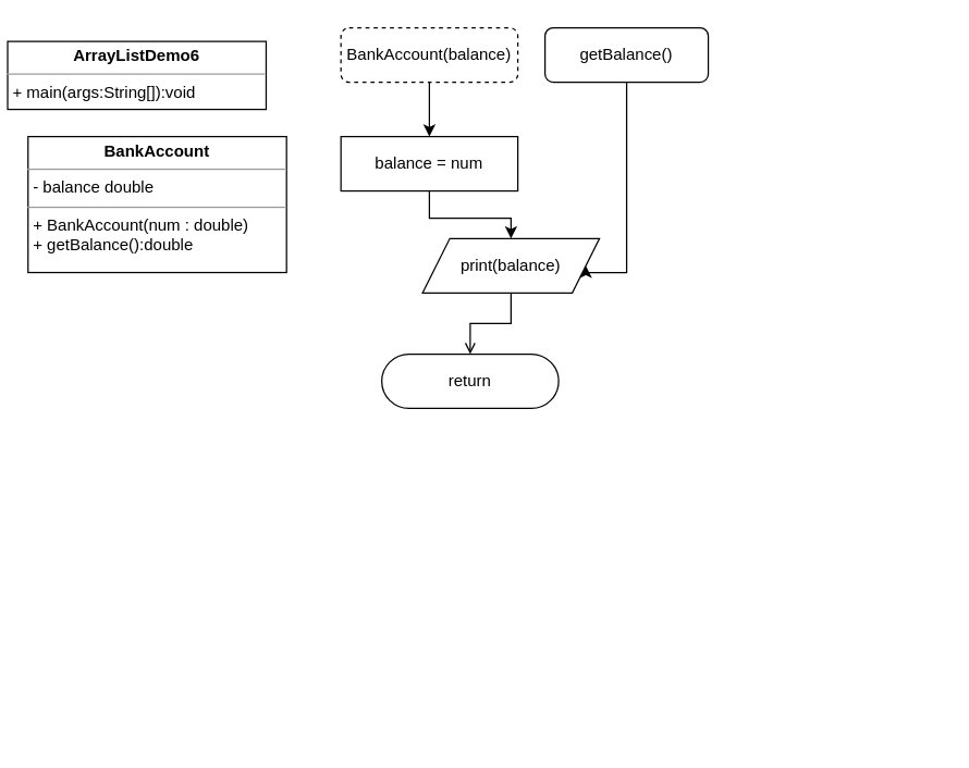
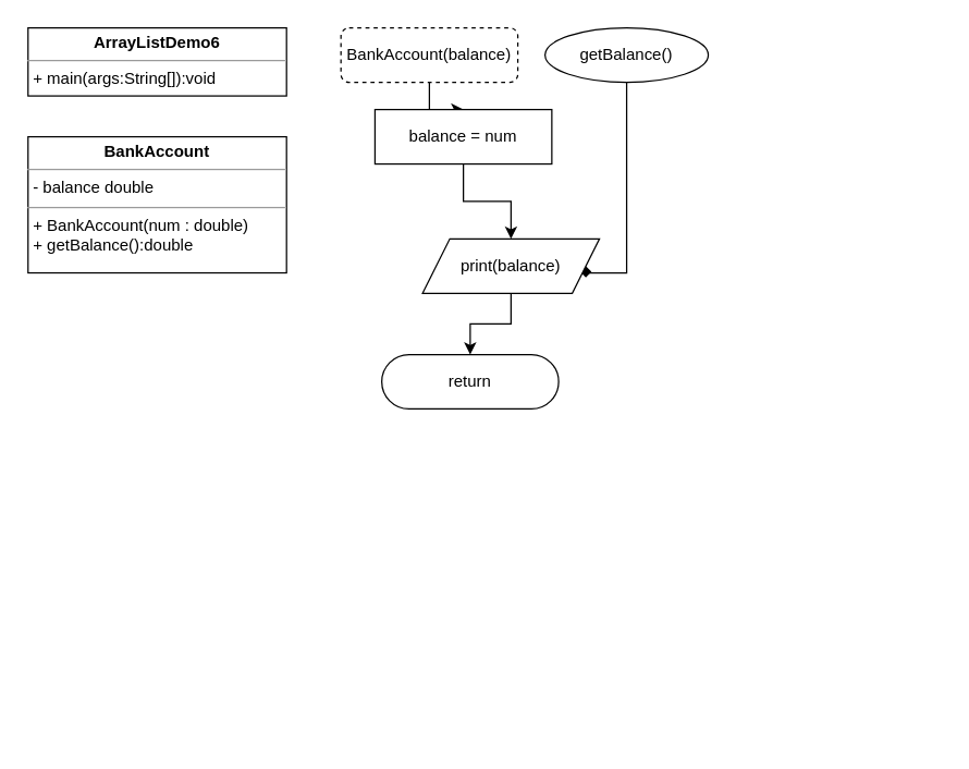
  <mxCell id="0" />
  <mxCell id="1" parent="0" />
  <mxCell id="2" style="edgeStyle=orthogonalEdgeStyle;rounded=0;html=1;dashed=1;labelBackgroundColor=none;startFill=0;endArrow=open;endFill=0;endSize=10;fontFamily=Verdana;fontSize=10;" parent="1" edge="1"><mxGeometry relative="1" as="geometry"><Array as="points" /><mxPoint x="690" y="543" as="sourcePoint" /></mxGeometry></mxCell>
- <mxCell id="3" value="&lt;p style=&quot;margin:0px;margin-top:4px;text-align:center;&quot;&gt;&lt;b&gt;ArrayListDemo6&lt;/b&gt;&lt;br&gt;&lt;/p&gt;&lt;hr size=&quot;1&quot;&gt;&lt;p style=&quot;margin:0px;margin-left:4px;&quot;&gt;+ main(args:String[]):void&lt;/p&gt;&lt;hr size=&quot;1&quot;&gt;&lt;p style=&quot;margin:0px;margin-left:4px;&quot;&gt;&lt;br&gt;&lt;/p&gt;" style="verticalAlign=top;align=left;overflow=fill;fontSize=12;fontFamily=Helvetica;html=1;rounded=0;shadow=0;comic=0;labelBackgroundColor=none;strokeWidth=1" parent="1" vertex="1"><mxGeometry x="5" y="30" width="190" height="50" as="geometry" /></mxCell>
+ <mxCell id="3" value="&lt;p style=&quot;margin:0px;margin-top:4px;text-align:center;&quot;&gt;&lt;b&gt;ArrayListDemo6&lt;/b&gt;&lt;br&gt;&lt;/p&gt;&lt;hr size=&quot;1&quot;&gt;&lt;p style=&quot;margin:0px;margin-left:4px;&quot;&gt;+ main(args:String[]):void&lt;/p&gt;&lt;hr size=&quot;1&quot;&gt;&lt;p style=&quot;margin:0px;margin-left:4px;&quot;&gt;&lt;br&gt;&lt;/p&gt;" style="verticalAlign=top;align=left;overflow=fill;fontSize=12;fontFamily=Helvetica;html=1;rounded=0;shadow=0;comic=0;labelBackgroundColor=none;strokeWidth=1" parent="1" vertex="1"><mxGeometry x="20" y="20" width="190" height="50" as="geometry" /></mxCell>
  <mxCell id="4" value="&lt;p style=&quot;margin:0px;margin-top:4px;text-align:center;&quot;&gt;&lt;b&gt;BankAccount&lt;/b&gt;&lt;br&gt;&lt;/p&gt;&lt;hr size=&quot;1&quot;&gt;&lt;p style=&quot;margin:0px;margin-left:4px;&quot;&gt;- balance double&lt;/p&gt;&lt;hr size=&quot;1&quot;&gt;&lt;p style=&quot;margin:0px;margin-left:4px;&quot;&gt;+ BankAccount(num : double)&lt;/p&gt;&lt;p style=&quot;margin:0px;margin-left:4px;&quot;&gt;+ getBalance():double&lt;/p&gt;" style="verticalAlign=top;align=left;overflow=fill;fontSize=12;fontFamily=Helvetica;html=1;rounded=0;shadow=0;comic=0;labelBackgroundColor=none;strokeWidth=1" parent="1" vertex="1"><mxGeometry x="20" y="100" width="190" height="100" as="geometry" /></mxCell>
  <mxCell id="5" style="edgeStyle=orthogonalEdgeStyle;rounded=0;orthogonalLoop=1;jettySize=auto;html=1;entryX=0.5;entryY=0;entryDx=0;entryDy=0;" parent="1" source="6" target="10" edge="1"><mxGeometry relative="1" as="geometry"><mxPoint x="310" y="130" as="targetPoint" /></mxGeometry></mxCell>
  <mxCell id="6" value="BankAccount(balance)" style="rounded=1;whiteSpace=wrap;html=1;dashed=1;" parent="1" vertex="1"><mxGeometry x="250" y="20" width="130" height="40" as="geometry" /></mxCell>
- <mxCell id="7" style="edgeStyle=orthogonalEdgeStyle;rounded=0;orthogonalLoop=1;jettySize=auto;html=1;entryX=1;entryY=0.5;entryDx=0;entryDy=0;" edge="1" parent="1" source="8" target="12"><mxGeometry relative="1" as="geometry"><Array as="points"><mxPoint x="460" y="200" /></Array></mxGeometry></mxCell>
- <mxCell id="8" value="getBalance()" style="rounded=1;whiteSpace=wrap;html=1;" parent="1" vertex="1"><mxGeometry x="400" y="20" width="120" height="40" as="geometry" /></mxCell>
+ <mxCell id="7" style="edgeStyle=orthogonalEdgeStyle;rounded=0;orthogonalLoop=1;jettySize=auto;html=1;entryX=1;entryY=0.5;entryDx=0;entryDy=0;endArrow=diamond;" edge="1" parent="1" source="8" target="12"><mxGeometry relative="1" as="geometry"><Array as="points"><mxPoint x="460" y="200" /></Array></mxGeometry></mxCell>
+ <mxCell id="8" value="getBalance()" style="ellipse;whiteSpace=wrap;html=1;" parent="1" vertex="1"><mxGeometry x="400" y="20" width="120" height="40" as="geometry" /></mxCell>
  <mxCell id="9" style="edgeStyle=orthogonalEdgeStyle;rounded=0;orthogonalLoop=1;jettySize=auto;html=1;entryX=0.5;entryY=0;entryDx=0;entryDy=0;" parent="1" source="10" target="12" edge="1"><mxGeometry relative="1" as="geometry" /></mxCell>
- <mxCell id="10" value="balance = num" style="rounded=0;whiteSpace=wrap;html=1;" parent="1" vertex="1"><mxGeometry x="250" y="100" width="130" height="40" as="geometry" /></mxCell>
- <mxCell id="11" style="edgeStyle=orthogonalEdgeStyle;rounded=0;orthogonalLoop=1;jettySize=auto;html=1;entryX=0.5;entryY=0.5;entryDx=0;entryDy=-20;entryPerimeter=0;endArrow=open;" edge="1" parent="1" source="12" target="13"><mxGeometry relative="1" as="geometry" /></mxCell>
+ <mxCell id="10" value="balance = num" style="rounded=0;whiteSpace=wrap;html=1;" parent="1" vertex="1"><mxGeometry x="275" y="80" width="130" height="40" as="geometry" /></mxCell>
+ <mxCell id="11" style="edgeStyle=orthogonalEdgeStyle;rounded=0;orthogonalLoop=1;jettySize=auto;html=1;entryX=0.5;entryY=0.5;entryDx=0;entryDy=-20;entryPerimeter=0;" edge="1" parent="1" source="12" target="13"><mxGeometry relative="1" as="geometry" /></mxCell>
  <mxCell id="12" value="print(balance)" style="shape=parallelogram;perimeter=parallelogramPerimeter;whiteSpace=wrap;html=1;fixedSize=1;" parent="1" vertex="1"><mxGeometry x="310" y="175" width="130" height="40" as="geometry" /></mxCell>
  <mxCell id="13" value="return" style="html=1;dashed=0;whiteSpace=wrap;shape=mxgraph.dfd.start" parent="1" vertex="1"><mxGeometry x="280" y="260" width="130" height="40" as="geometry" /></mxCell>
